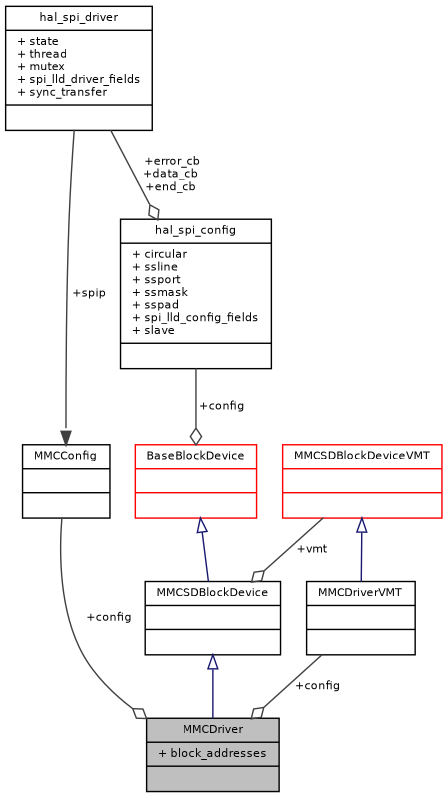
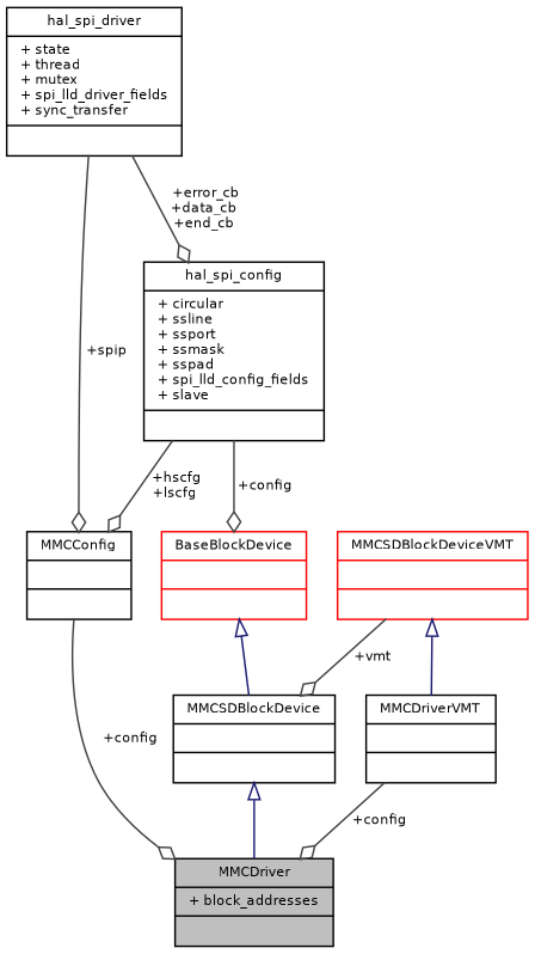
  digraph {
    node [color=black fontname=Helvetica fontsize=8 shape=record]
    edge [color=grey25 fontname=Helvetica fontsize=8 labelfontname=Helvetica labelfontsize=8 style=solid arrowhead=odiamond]
    n1 [fillcolor=grey75 fontcolor=black height=0.2 label="{MMCDriver\n|+ block_addresses\l|}" style=filled width=0.4]
    n2 [height=0.2 label="{MMCSDBlockDevice\n||}" width=0.4]
    n3 [color=red height=0.2 label="{BaseBlockDevice\n||}" width=0.4]
    n4 [color=red height=0.2 label="{MMCSDBlockDeviceVMT\n||}" width=0.4]
    n5 [height=0.2 label="{MMCDriverVMT\n||}" width=0.4]
    n6 [height=0.2 label="{MMCConfig\n||}" width=0.4]
    n7 [height=0.2 label="{hal_spi_driver\n|+ state\l+ thread\l+ mutex\l+ spi_lld_driver_fields\l+ sync_transfer\l|}" width=0.4]
    n8 [height=0.2 label="{hal_spi_config\n|+ circular\l+ ssline\l+ ssport\l+ ssmask\l+ sspad\l+ spi_lld_config_fields\l+ slave\l|}" width=0.4]
    n2 -> n1 [arrowtail=onormal color=midnightblue dir=back arrowhead=""]
    n3 -> n2 [arrowtail=onormal color=midnightblue dir=back arrowhead=""]
    n4 -> n2 [label=" +vmt"]
    n4 -> n5 [arrowtail=onormal color=midnightblue dir=back arrowhead=""]
    n5 -> n1 [label=" +config"]
    n6 -> n1 [label=" +config"]
-   n7 -> n6 [arrowhead=normal label=" +spip"]
+   n7 -> n6 [label=" +spip"]
    n7 -> n8 [label=" +error_cb\n+data_cb\n+end_cb"]
    n8 -> n3 [label=" +config"]
+   n8 -> n6 [label=" +hscfg\n+lscfg"]
  }
